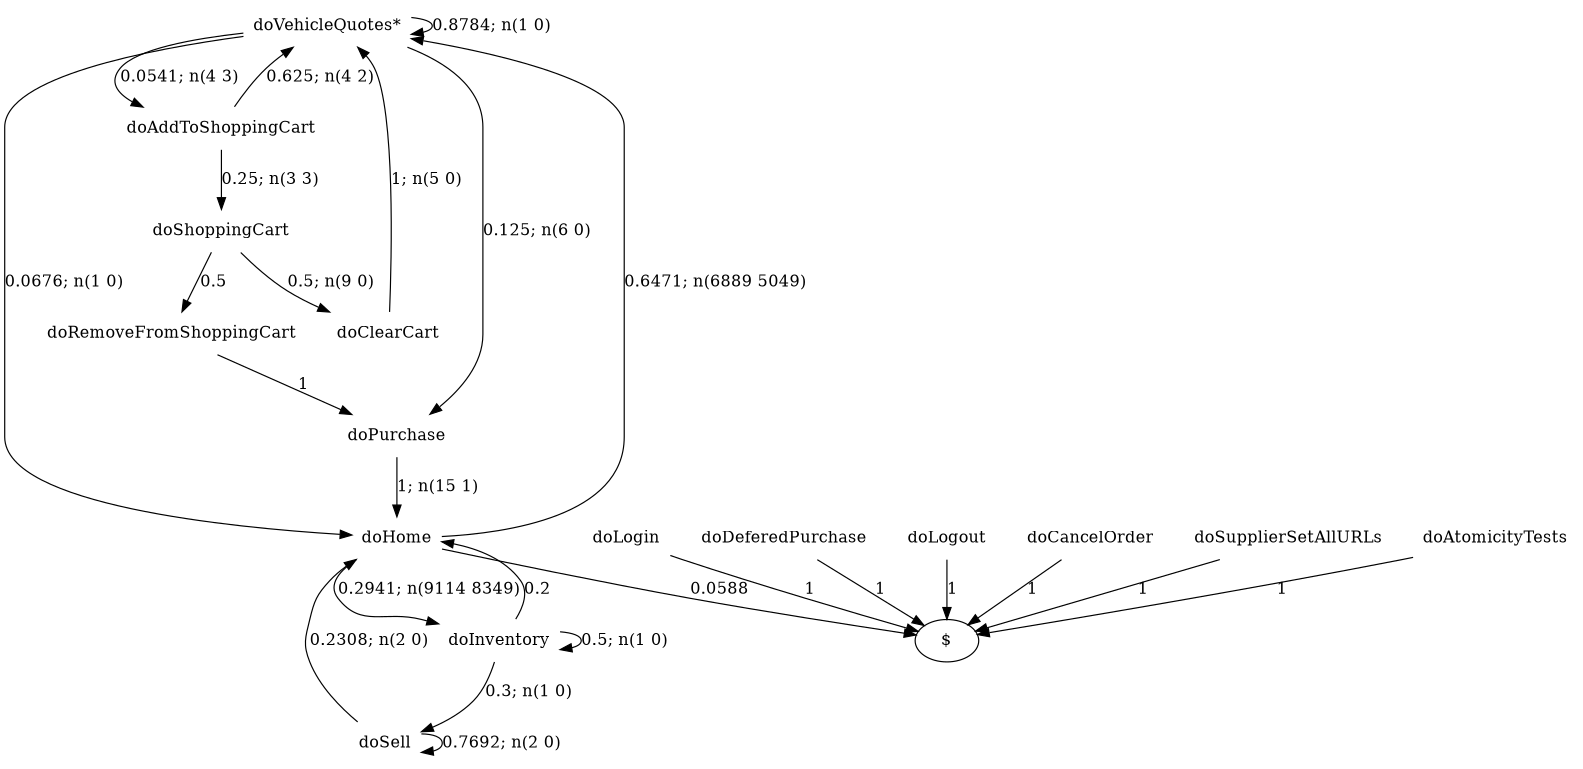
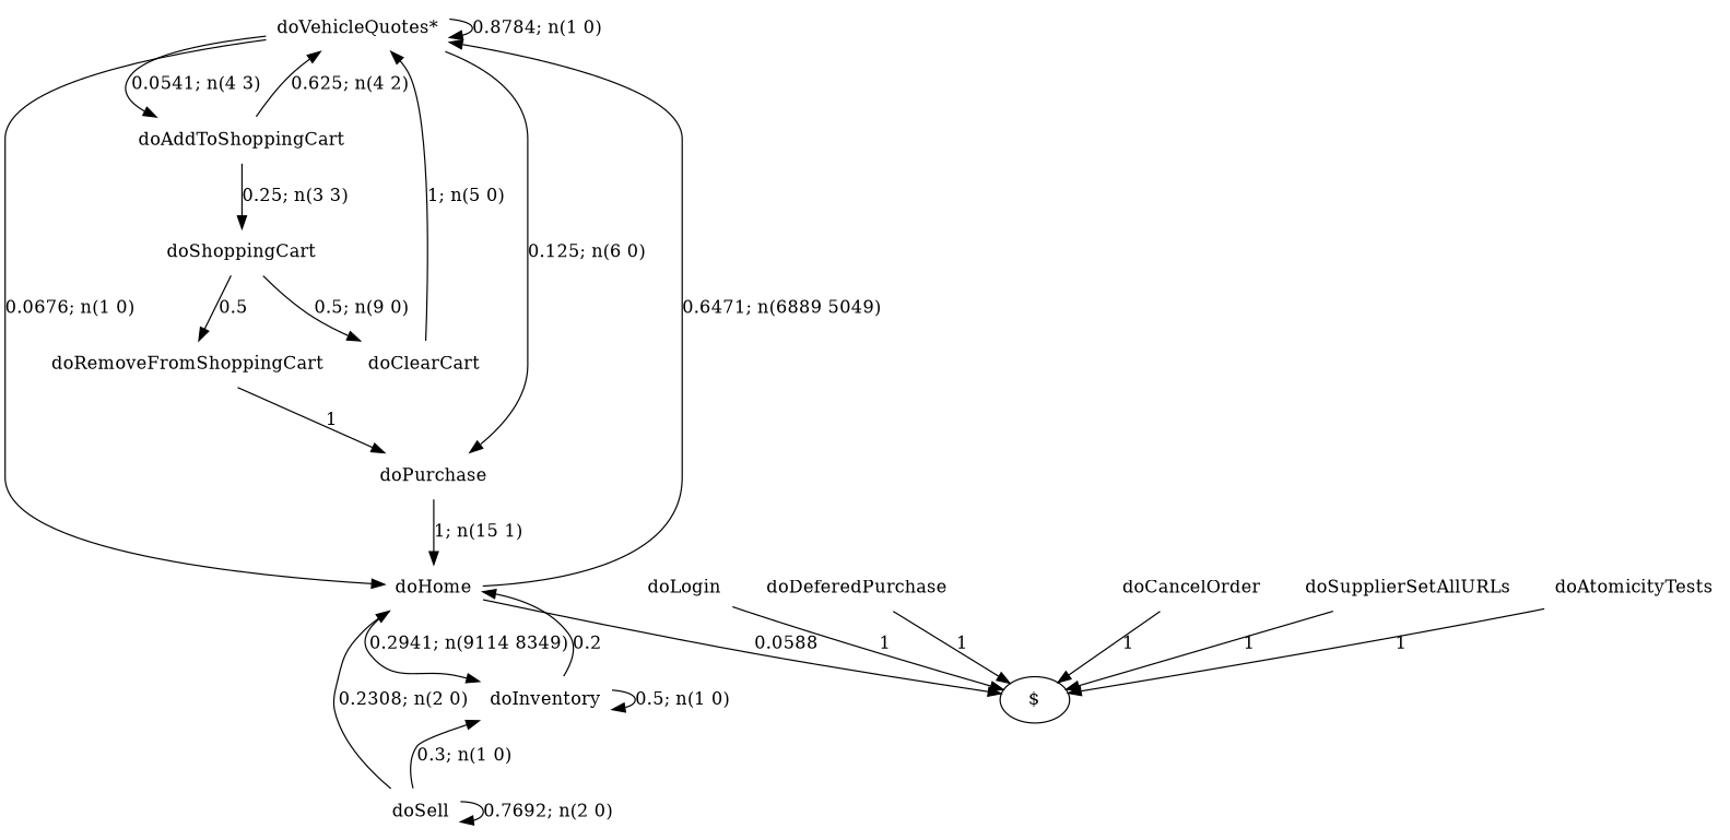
  digraph {
    node [shape=none]
    edge [style=solid]
    n1 [label="doVehicleQuotes*"]
    n2 [label=doAddToShoppingCart]
    n3 [label=doHome]
    n4 [label=doPurchase]
    n5 [label=doShoppingCart]
    "$" [shape=""]
    n7 [label=doInventory]
    n8 [label=doSupplierSetAllURLs]
    n9 [label=doAtomicityTests]
    n10 [label=doLogin]
    n11 [label=doClearCart]
    n12 [label=doRemoveFromShoppingCart]
    n13 [label=doDeferedPurchase]
    n14 [label=doSell]
-   n15 [label=doLogout]
    n16 [label=doCancelOrder]
    n1 -> n1 [label="0.8784; n(1 0)"]
    n1 -> n2 [label="0.0541; n(4 3)"]
    n1 -> n3 [label="0.0676; n(1 0)"]
    n1 -> n4 [label="0.125; n(6 0)"]
    n2 -> n1 [label="0.625; n(4 2)"]
    n2 -> n5 [label="0.25; n(3 3)"]
    n3 -> n1 [label="0.6471; n(6889 5049)"]
    n3 -> "$" [label=0.0588]
    n3 -> n7 [label="0.2941; n(9114 8349)"]
    n4 -> n3 [label="1; n(15 1)"]
    n5 -> n11 [label="0.5; n(9 0)"]
    n5 -> n12 [label=0.5]
    n7 -> n3 [label=0.2]
    n7 -> n7 [label="0.5; n(1 0)"]
-   n7 -> n14 [label="0.3; n(1 0)"]
+   n14 -> n7 [label="0.3; n(1 0)"]
    n8 -> "$" [label=1]
    n9 -> "$" [label=1]
    n10 -> "$" [label=1]
    n11 -> n1 [label="1; n(5 0)"]
    n12 -> n4 [label=1]
    n13 -> "$" [label=1]
    n14 -> n3 [label="0.2308; n(2 0)"]
    n14 -> n14 [label="0.7692; n(2 0)"]
-   n15 -> "$" [label=1]
    n16 -> "$" [label=1]
  }
